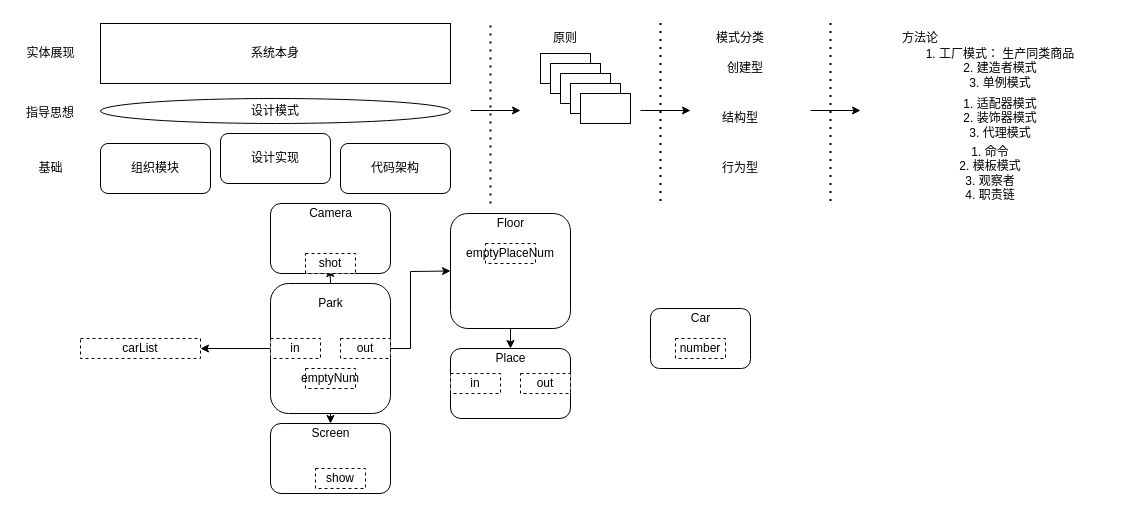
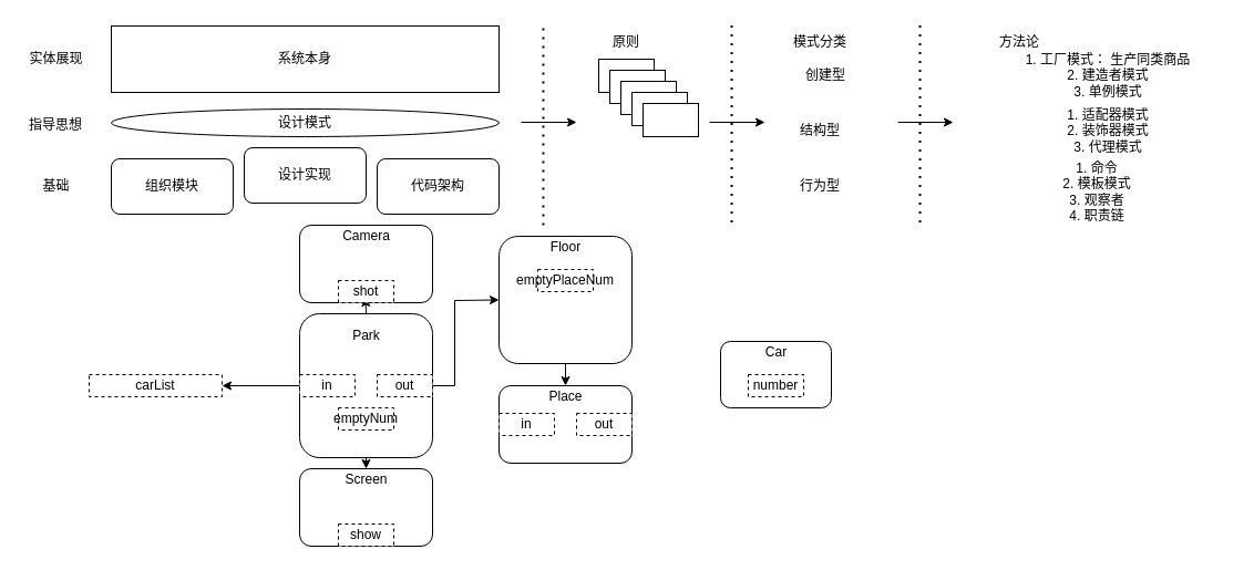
  <mxCell id="0" />
  <mxCell id="1" parent="0" />
  <mxCell id="2" value="组织模块" style="rounded=1;whiteSpace=wrap;html=1;" vertex="1" parent="1"><mxGeometry x="100" y="143" width="110" height="50" as="geometry" /></mxCell>
  <mxCell id="3" value="设计实现" style="rounded=1;whiteSpace=wrap;html=1;" vertex="1" parent="1"><mxGeometry x="220" y="133" width="110" height="50" as="geometry" /></mxCell>
  <mxCell id="4" value="代码架构" style="rounded=1;whiteSpace=wrap;html=1;" vertex="1" parent="1"><mxGeometry x="340" y="143" width="110" height="50" as="geometry" /></mxCell>
  <mxCell id="5" value="基础" style="text;html=1;align=center;verticalAlign=middle;resizable=0;points=[];autosize=1;strokeColor=none;fillColor=none;" vertex="1" parent="1"><mxGeometry x="30" y="158" width="40" height="20" as="geometry" /></mxCell>
  <mxCell id="6" value="系统本身" style="rounded=0;whiteSpace=wrap;html=1;" vertex="1" parent="1"><mxGeometry x="100" y="23" width="350" height="60" as="geometry" /></mxCell>
  <mxCell id="7" value="实体展现" style="text;html=1;align=center;verticalAlign=middle;resizable=0;points=[];autosize=1;strokeColor=none;fillColor=none;" vertex="1" parent="1"><mxGeometry x="20" y="43" width="60" height="20" as="geometry" /></mxCell>
  <mxCell id="8" value="设计模式" style="ellipse;whiteSpace=wrap;html=1;" vertex="1" parent="1"><mxGeometry x="100" y="98" width="350" height="25" as="geometry" /></mxCell>
  <mxCell id="9" value="指导思想" style="text;html=1;strokeColor=none;fillColor=none;align=center;verticalAlign=middle;whiteSpace=wrap;rounded=0;" vertex="1" parent="1"><mxGeometry x="20" y="98" width="60" height="30" as="geometry" /></mxCell>
  <mxCell id="10" value="" style="endArrow=none;dashed=1;html=1;dashPattern=1 3;strokeWidth=2;rounded=0;" edge="1" parent="1"><mxGeometry width="50" height="50" relative="1" as="geometry"><mxPoint x="490" y="203" as="sourcePoint" /><mxPoint x="490" y="23" as="targetPoint" /></mxGeometry></mxCell>
  <mxCell id="11" value="原则" style="text;html=1;strokeColor=none;fillColor=none;align=center;verticalAlign=middle;whiteSpace=wrap;rounded=0;" vertex="1" parent="1"><mxGeometry x="535" y="23" width="60" height="30" as="geometry" /></mxCell>
  <mxCell id="12" value="" style="rounded=0;whiteSpace=wrap;html=1;" vertex="1" parent="1"><mxGeometry x="540" y="53" width="50" height="30" as="geometry" /></mxCell>
  <mxCell id="13" value="" style="rounded=0;whiteSpace=wrap;html=1;" vertex="1" parent="1"><mxGeometry x="550" y="63" width="50" height="30" as="geometry" /></mxCell>
  <mxCell id="14" value="" style="rounded=0;whiteSpace=wrap;html=1;" vertex="1" parent="1"><mxGeometry x="560" y="73" width="50" height="30" as="geometry" /></mxCell>
  <mxCell id="15" value="" style="rounded=0;whiteSpace=wrap;html=1;" vertex="1" parent="1"><mxGeometry x="570" y="83" width="50" height="30" as="geometry" /></mxCell>
  <mxCell id="16" value="" style="rounded=0;whiteSpace=wrap;html=1;" vertex="1" parent="1"><mxGeometry x="580" y="93" width="50" height="30" as="geometry" /></mxCell>
  <mxCell id="17" value="" style="endArrow=none;dashed=1;html=1;dashPattern=1 3;strokeWidth=2;rounded=0;" edge="1" parent="1"><mxGeometry width="50" height="50" relative="1" as="geometry"><mxPoint x="660" y="200.5" as="sourcePoint" /><mxPoint x="660" y="20.5" as="targetPoint" /></mxGeometry></mxCell>
  <mxCell id="18" value="" style="endArrow=classic;html=1;rounded=0;" edge="1" parent="1"><mxGeometry width="50" height="50" relative="1" as="geometry"><mxPoint x="470" y="110" as="sourcePoint" /><mxPoint x="520" y="110" as="targetPoint" /></mxGeometry></mxCell>
  <mxCell id="19" value="" style="endArrow=classic;html=1;rounded=0;" edge="1" parent="1"><mxGeometry width="50" height="50" relative="1" as="geometry"><mxPoint x="640" y="110" as="sourcePoint" /><mxPoint x="690" y="110" as="targetPoint" /></mxGeometry></mxCell>
  <mxCell id="20" value="模式分类" style="text;html=1;strokeColor=none;fillColor=none;align=center;verticalAlign=middle;whiteSpace=wrap;rounded=0;" vertex="1" parent="1"><mxGeometry x="710" y="23" width="60" height="30" as="geometry" /></mxCell>
  <mxCell id="21" value="" style="endArrow=none;dashed=1;html=1;dashPattern=1 3;strokeWidth=2;rounded=0;" edge="1" parent="1"><mxGeometry width="50" height="50" relative="1" as="geometry"><mxPoint x="830" y="200.5" as="sourcePoint" /><mxPoint x="830" y="20.5" as="targetPoint" /></mxGeometry></mxCell>
  <mxCell id="22" value="" style="endArrow=classic;html=1;rounded=0;" edge="1" parent="1"><mxGeometry width="50" height="50" relative="1" as="geometry"><mxPoint x="810" y="110" as="sourcePoint" /><mxPoint x="860" y="110" as="targetPoint" /></mxGeometry></mxCell>
  <mxCell id="23" value="方法论" style="text;html=1;strokeColor=none;fillColor=none;align=center;verticalAlign=middle;whiteSpace=wrap;rounded=0;" vertex="1" parent="1"><mxGeometry x="890" y="23" width="60" height="30" as="geometry" /></mxCell>
  <mxCell id="24" value="" style="rounded=1;whiteSpace=wrap;html=1;" vertex="1" parent="1"><mxGeometry x="270" y="283" width="120" height="130" as="geometry" /></mxCell>
  <mxCell id="25" value="Park" style="text;html=1;align=center;verticalAlign=middle;resizable=0;points=[];autosize=1;strokeColor=none;fillColor=none;" vertex="1" parent="1"><mxGeometry x="310" y="293" width="40" height="20" as="geometry" /></mxCell>
  <mxCell id="26" value="" style="rounded=1;whiteSpace=wrap;html=1;" vertex="1" parent="1"><mxGeometry x="450" y="213" width="120" height="115" as="geometry" /></mxCell>
  <mxCell id="27" value="Floor" style="text;html=1;align=center;verticalAlign=middle;resizable=0;points=[];autosize=1;strokeColor=none;fillColor=none;" vertex="1" parent="1"><mxGeometry x="490" y="213" width="40" height="20" as="geometry" /></mxCell>
  <mxCell id="28" value="" style="rounded=1;whiteSpace=wrap;html=1;" vertex="1" parent="1"><mxGeometry x="450" y="348" width="120" height="70" as="geometry" /></mxCell>
  <mxCell id="29" value="Place" style="text;html=1;align=center;verticalAlign=middle;resizable=0;points=[];autosize=1;strokeColor=none;fillColor=none;" vertex="1" parent="1"><mxGeometry x="485" y="348" width="50" height="20" as="geometry" /></mxCell>
  <mxCell id="30" value="" style="rounded=1;whiteSpace=wrap;html=1;" vertex="1" parent="1"><mxGeometry x="270" y="203" width="120" height="70" as="geometry" /></mxCell>
  <mxCell id="31" value="" style="rounded=1;whiteSpace=wrap;html=1;" vertex="1" parent="1"><mxGeometry x="270" y="423" width="120" height="70" as="geometry" /></mxCell>
  <mxCell id="32" value="Camera" style="text;html=1;align=center;verticalAlign=middle;resizable=0;points=[];autosize=1;strokeColor=none;fillColor=none;" vertex="1" parent="1"><mxGeometry x="300" y="203" width="60" height="20" as="geometry" /></mxCell>
  <mxCell id="33" value="Screen" style="text;html=1;align=center;verticalAlign=middle;resizable=0;points=[];autosize=1;strokeColor=none;fillColor=none;" vertex="1" parent="1"><mxGeometry x="305" y="423" width="50" height="20" as="geometry" /></mxCell>
  <mxCell id="34" value="" style="rounded=1;whiteSpace=wrap;html=1;" vertex="1" parent="1"><mxGeometry x="650" y="308" width="100" height="60" as="geometry" /></mxCell>
  <mxCell id="35" value="Car" style="text;html=1;align=center;verticalAlign=middle;resizable=0;points=[];autosize=1;strokeColor=none;fillColor=none;" vertex="1" parent="1"><mxGeometry x="685" y="308" width="30" height="20" as="geometry" /></mxCell>
  <mxCell id="36" value="carList" style="rounded=0;whiteSpace=wrap;html=1;dashed=1;" vertex="1" parent="1"><mxGeometry x="80" y="338" width="120" height="20" as="geometry" /></mxCell>
  <mxCell id="37" value="" style="endArrow=classic;html=1;rounded=0;" edge="1" parent="1"><mxGeometry width="50" height="50" relative="1" as="geometry"><mxPoint x="330" y="283" as="sourcePoint" /><mxPoint x="329.5" y="268" as="targetPoint" /></mxGeometry></mxCell>
  <mxCell id="38" value="" style="endArrow=classic;html=1;rounded=0;exitX=0.5;exitY=1;exitDx=0;exitDy=0;" edge="1" parent="1" source="24" target="33"><mxGeometry width="50" height="50" relative="1" as="geometry"><mxPoint x="420" y="343" as="sourcePoint" /><mxPoint x="470" y="293" as="targetPoint" /></mxGeometry></mxCell>
  <mxCell id="39" value="" style="endArrow=classic;html=1;rounded=0;exitX=1;exitY=0.5;exitDx=0;exitDy=0;entryX=0;entryY=0.5;entryDx=0;entryDy=0;" edge="1" parent="1" source="24" target="26"><mxGeometry width="50" height="50" relative="1" as="geometry"><mxPoint x="420" y="343" as="sourcePoint" /><mxPoint x="470" y="293" as="targetPoint" /><Array as="points"><mxPoint x="410" y="348" /><mxPoint x="410" y="271" /></Array></mxGeometry></mxCell>
  <mxCell id="40" value="" style="endArrow=classic;html=1;rounded=0;exitX=0.5;exitY=1;exitDx=0;exitDy=0;" edge="1" parent="1" source="26" target="29"><mxGeometry width="50" height="50" relative="1" as="geometry"><mxPoint x="420" y="343" as="sourcePoint" /><mxPoint x="470" y="293" as="targetPoint" /></mxGeometry></mxCell>
  <mxCell id="41" value="" style="endArrow=classic;html=1;rounded=0;exitX=0;exitY=0.5;exitDx=0;exitDy=0;entryX=1;entryY=0.5;entryDx=0;entryDy=0;" edge="1" parent="1" source="24" target="36"><mxGeometry width="50" height="50" relative="1" as="geometry"><mxPoint x="420" y="343" as="sourcePoint" /><mxPoint x="470" y="293" as="targetPoint" /></mxGeometry></mxCell>
  <mxCell id="42" value="in" style="rounded=0;whiteSpace=wrap;html=1;dashed=1;" vertex="1" parent="1"><mxGeometry x="270" y="338" width="50" height="20" as="geometry" /></mxCell>
  <mxCell id="43" value="out" style="rounded=0;whiteSpace=wrap;html=1;dashed=1;" vertex="1" parent="1"><mxGeometry x="340" y="338" width="50" height="20" as="geometry" /></mxCell>
  <mxCell id="44" value="in" style="rounded=0;whiteSpace=wrap;html=1;dashed=1;" vertex="1" parent="1"><mxGeometry x="450" y="373" width="50" height="20" as="geometry" /></mxCell>
  <mxCell id="45" value="out" style="rounded=0;whiteSpace=wrap;html=1;dashed=1;" vertex="1" parent="1"><mxGeometry x="520" y="373" width="50" height="20" as="geometry" /></mxCell>
  <mxCell id="46" value="shot" style="rounded=0;whiteSpace=wrap;html=1;dashed=1;" vertex="1" parent="1"><mxGeometry x="305" y="253" width="50" height="20" as="geometry" /></mxCell>
- <mxCell id="47" value="show" style="rounded=0;whiteSpace=wrap;html=1;dashed=1;" vertex="1" parent="1"><mxGeometry x="315" y="468" width="50" height="20" as="geometry" /></mxCell>
+ <mxCell id="47" value="show" style="rounded=0;whiteSpace=wrap;html=1;dashed=1;" vertex="1" parent="1"><mxGeometry x="305" y="473" width="50" height="20" as="geometry" /></mxCell>
  <mxCell id="48" value="emptyNum" style="rounded=0;whiteSpace=wrap;html=1;dashed=1;" vertex="1" parent="1"><mxGeometry x="305" y="368" width="50" height="20" as="geometry" /></mxCell>
  <mxCell id="49" value="emptyPlaceNum" style="rounded=0;whiteSpace=wrap;html=1;dashed=1;" vertex="1" parent="1"><mxGeometry x="485" y="243" width="50" height="20" as="geometry" /></mxCell>
  <mxCell id="50" value="number" style="rounded=0;whiteSpace=wrap;html=1;dashed=1;" vertex="1" parent="1"><mxGeometry x="675" y="338" width="50" height="20" as="geometry" /></mxCell>
  <mxCell id="51" value="创建型" style="text;html=1;strokeColor=none;fillColor=none;align=center;verticalAlign=middle;whiteSpace=wrap;rounded=0;dashed=1;" vertex="1" parent="1"><mxGeometry x="715" y="53" width="60" height="30" as="geometry" /></mxCell>
  <mxCell id="52" value="1. 工厂模式： 生产同类商品&lt;br&gt;2. 建造者模式&lt;br&gt;3. 单例模式" style="text;html=1;strokeColor=none;fillColor=none;align=center;verticalAlign=middle;whiteSpace=wrap;rounded=0;dashed=1;" vertex="1" parent="1"><mxGeometry x="890" y="53" width="220" height="30" as="geometry" /></mxCell>
  <mxCell id="53" value="结构型" style="text;html=1;strokeColor=none;fillColor=none;align=center;verticalAlign=middle;whiteSpace=wrap;rounded=0;dashed=1;" vertex="1" parent="1"><mxGeometry x="710" y="103" width="60" height="30" as="geometry" /></mxCell>
  <mxCell id="54" value="1. 适配器模式&lt;br&gt;2. 装饰器模式&lt;br&gt;3. 代理模式" style="text;html=1;strokeColor=none;fillColor=none;align=center;verticalAlign=middle;whiteSpace=wrap;rounded=0;dashed=1;" vertex="1" parent="1"><mxGeometry x="890" y="103" width="220" height="30" as="geometry" /></mxCell>
  <mxCell id="55" value="行为型" style="text;html=1;strokeColor=none;fillColor=none;align=center;verticalAlign=middle;whiteSpace=wrap;rounded=0;dashed=1;" vertex="1" parent="1"><mxGeometry x="710" y="153" width="60" height="30" as="geometry" /></mxCell>
  <mxCell id="56" value="1. 命令&lt;br&gt;2. 模板模式&lt;br&gt;3. 观察者&lt;br&gt;4. 职责链" style="text;html=1;strokeColor=none;fillColor=none;align=center;verticalAlign=middle;whiteSpace=wrap;rounded=0;dashed=1;" vertex="1" parent="1"><mxGeometry x="880" y="158" width="220" height="30" as="geometry" /></mxCell>
